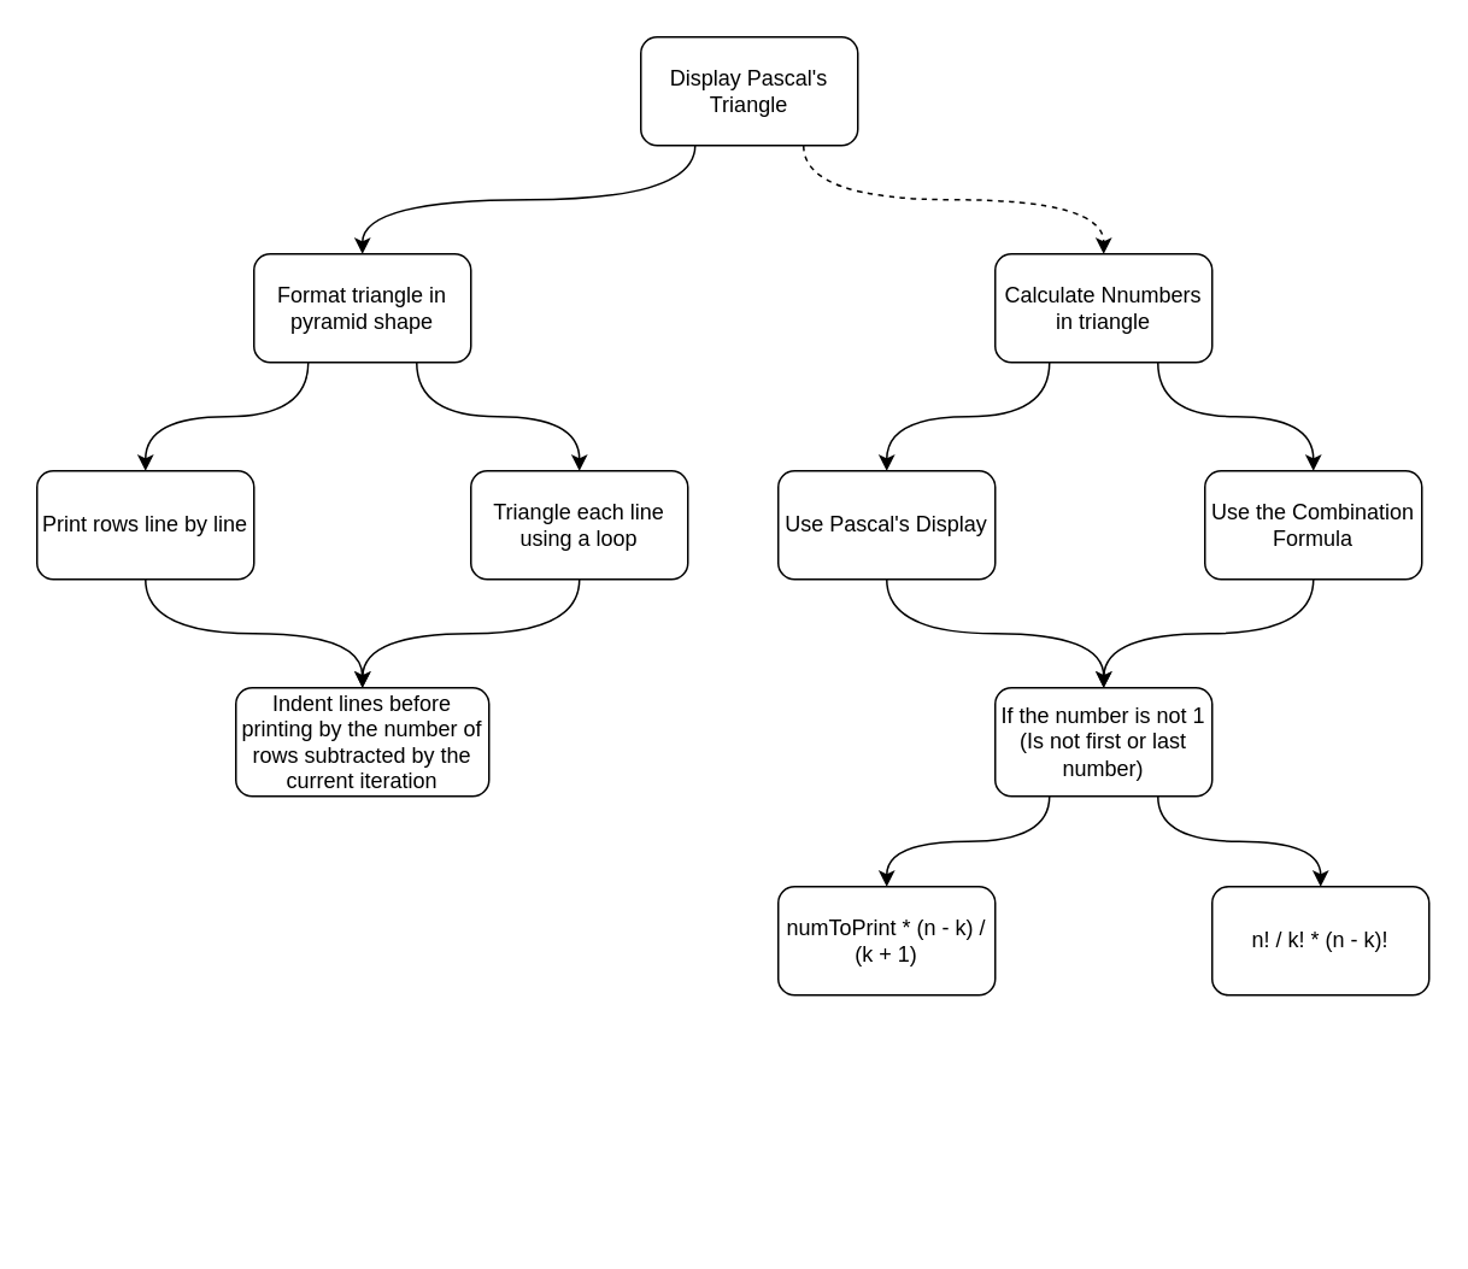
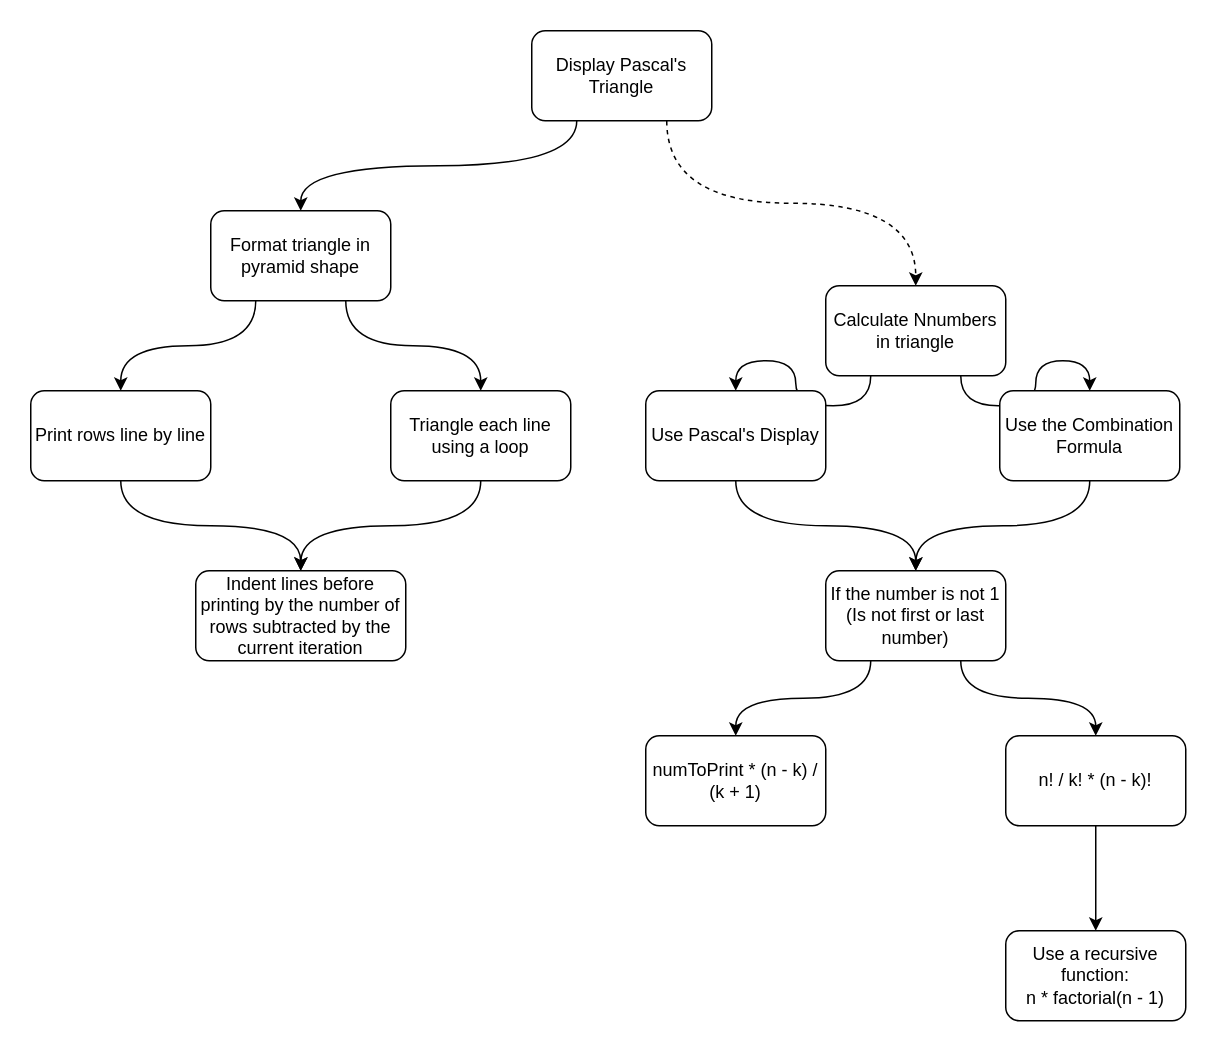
  <mxCell id="0" />
  <mxCell id="1" parent="0" />
  <mxCell id="2" style="edgeStyle=orthogonalEdgeStyle;orthogonalLoop=1;jettySize=auto;html=1;exitX=0.25;exitY=1;exitDx=0;exitDy=0;entryX=0.5;entryY=0;entryDx=0;entryDy=0;curved=1;" edge="1" parent="1" source="4" target="7"><mxGeometry relative="1" as="geometry" /></mxCell>
  <mxCell id="3" style="edgeStyle=orthogonalEdgeStyle;orthogonalLoop=1;jettySize=auto;html=1;exitX=0.75;exitY=1;exitDx=0;exitDy=0;entryX=0.5;entryY=0;entryDx=0;entryDy=0;curved=1;dashed=1;" edge="1" parent="1" source="4" target="12"><mxGeometry relative="1" as="geometry" /></mxCell>
  <mxCell id="4" value="Display Pascal's Triangle" style="rounded=1;whiteSpace=wrap;html=1;" vertex="1" parent="1"><mxGeometry x="354" y="20" width="120" height="60" as="geometry" /></mxCell>
  <mxCell id="5" style="edgeStyle=orthogonalEdgeStyle;orthogonalLoop=1;jettySize=auto;html=1;exitX=0.25;exitY=1;exitDx=0;exitDy=0;entryX=0.5;entryY=0;entryDx=0;entryDy=0;curved=1;" edge="1" parent="1" source="7" target="9"><mxGeometry relative="1" as="geometry" /></mxCell>
  <mxCell id="6" style="edgeStyle=orthogonalEdgeStyle;curved=1;orthogonalLoop=1;jettySize=auto;html=1;exitX=0.75;exitY=1;exitDx=0;exitDy=0;entryX=0.5;entryY=0;entryDx=0;entryDy=0;" edge="1" parent="1" source="7" target="18"><mxGeometry relative="1" as="geometry" /></mxCell>
  <mxCell id="7" value="Format triangle in pyramid shape" style="rounded=1;whiteSpace=wrap;html=1;" vertex="1" parent="1"><mxGeometry x="140" y="140" width="120" height="60" as="geometry" /></mxCell>
  <mxCell id="8" style="edgeStyle=orthogonalEdgeStyle;curved=1;orthogonalLoop=1;jettySize=auto;html=1;exitX=0.5;exitY=1;exitDx=0;exitDy=0;entryX=0.5;entryY=0;entryDx=0;entryDy=0;" edge="1" parent="1" source="9" target="19"><mxGeometry relative="1" as="geometry" /></mxCell>
  <mxCell id="9" value="Print rows line by line" style="rounded=1;whiteSpace=wrap;html=1;" vertex="1" parent="1"><mxGeometry x="20" y="260" width="120" height="60" as="geometry" /></mxCell>
  <mxCell id="10" style="edgeStyle=orthogonalEdgeStyle;orthogonalLoop=1;jettySize=auto;html=1;exitX=0.25;exitY=1;exitDx=0;exitDy=0;entryX=0.5;entryY=0;entryDx=0;entryDy=0;curved=1;" edge="1" parent="1" source="12" target="14"><mxGeometry relative="1" as="geometry" /></mxCell>
  <mxCell id="11" style="edgeStyle=orthogonalEdgeStyle;orthogonalLoop=1;jettySize=auto;html=1;exitX=0.75;exitY=1;exitDx=0;exitDy=0;entryX=0.5;entryY=0;entryDx=0;entryDy=0;curved=1;" edge="1" parent="1" source="12" target="16"><mxGeometry relative="1" as="geometry" /></mxCell>
- <mxCell id="12" value="Calculate Nnumbers in triangle" style="rounded=1;whiteSpace=wrap;html=1;" vertex="1" parent="1"><mxGeometry x="550" y="140" width="120" height="60" as="geometry" /></mxCell>
+ <mxCell id="12" value="Calculate Nnumbers in triangle" style="rounded=1;whiteSpace=wrap;html=1;" vertex="1" parent="1"><mxGeometry x="550" y="190" width="120" height="60" as="geometry" /></mxCell>
  <mxCell id="13" style="edgeStyle=orthogonalEdgeStyle;curved=1;orthogonalLoop=1;jettySize=auto;html=1;exitX=0.5;exitY=1;exitDx=0;exitDy=0;entryX=0.5;entryY=0;entryDx=0;entryDy=0;" edge="1" parent="1" source="14" target="22"><mxGeometry relative="1" as="geometry" /></mxCell>
  <mxCell id="14" value="Use Pascal's Display" style="rounded=1;whiteSpace=wrap;html=1;" vertex="1" parent="1"><mxGeometry x="430" y="260" width="120" height="60" as="geometry" /></mxCell>
  <mxCell id="15" style="edgeStyle=orthogonalEdgeStyle;curved=1;orthogonalLoop=1;jettySize=auto;html=1;exitX=0.5;exitY=1;exitDx=0;exitDy=0;" edge="1" parent="1" source="16"><mxGeometry relative="1" as="geometry"><mxPoint x="610" y="380" as="targetPoint" /></mxGeometry></mxCell>
  <mxCell id="16" value="Use the Combination Formula" style="rounded=1;whiteSpace=wrap;html=1;" vertex="1" parent="1"><mxGeometry x="666" y="260" width="120" height="60" as="geometry" /></mxCell>
  <mxCell id="17" style="edgeStyle=orthogonalEdgeStyle;curved=1;orthogonalLoop=1;jettySize=auto;html=1;exitX=0.5;exitY=1;exitDx=0;exitDy=0;" edge="1" parent="1" source="18"><mxGeometry relative="1" as="geometry"><mxPoint x="200" y="380" as="targetPoint" /></mxGeometry></mxCell>
  <mxCell id="18" value="Triangle each line using a loop" style="rounded=1;whiteSpace=wrap;html=1;" vertex="1" parent="1"><mxGeometry x="260" y="260" width="120" height="60" as="geometry" /></mxCell>
  <mxCell id="19" value="Indent lines before printing by the number of rows subtracted by the current iteration" style="rounded=1;whiteSpace=wrap;html=1;" vertex="1" parent="1"><mxGeometry x="130" y="380" width="140" height="60" as="geometry" /></mxCell>
  <mxCell id="20" style="edgeStyle=orthogonalEdgeStyle;curved=1;orthogonalLoop=1;jettySize=auto;html=1;exitX=0.25;exitY=1;exitDx=0;exitDy=0;entryX=0.5;entryY=0;entryDx=0;entryDy=0;" edge="1" parent="1" source="22" target="25"><mxGeometry relative="1" as="geometry" /></mxCell>
  <mxCell id="21" style="edgeStyle=orthogonalEdgeStyle;curved=1;orthogonalLoop=1;jettySize=auto;html=1;exitX=0.75;exitY=1;exitDx=0;exitDy=0;entryX=0.5;entryY=0;entryDx=0;entryDy=0;" edge="1" parent="1" source="22" target="24"><mxGeometry relative="1" as="geometry" /></mxCell>
  <mxCell id="22" value="If the number is not 1 (Is not first or last number)" style="rounded=1;whiteSpace=wrap;html=1;" vertex="1" parent="1"><mxGeometry x="550" y="380" width="120" height="60" as="geometry" /></mxCell>
+ <mxCell id="23" style="edgeStyle=orthogonalEdgeStyle;curved=1;orthogonalLoop=1;jettySize=auto;html=1;exitX=0.5;exitY=1;exitDx=0;exitDy=0;entryX=0.5;entryY=0;entryDx=0;entryDy=0;" edge="1" parent="1" source="24" target="26"><mxGeometry relative="1" as="geometry" /></mxCell>
  <mxCell id="24" value="n! / k! * (n - k)!" style="rounded=1;whiteSpace=wrap;html=1;" vertex="1" parent="1"><mxGeometry x="670" y="490" width="120" height="60" as="geometry" /></mxCell>
  <mxCell id="25" value="numToPrint * (n - k) / (k + 1)" style="rounded=1;whiteSpace=wrap;html=1;" vertex="1" parent="1"><mxGeometry x="430" y="490" width="120" height="60" as="geometry" /></mxCell>
+ <mxCell id="26" value="Use a recursive function:&lt;br&gt;n * factorial(n - 1)" style="rounded=1;whiteSpace=wrap;html=1;" vertex="1" parent="1"><mxGeometry x="670" y="620" width="120" height="60" as="geometry" /></mxCell>
